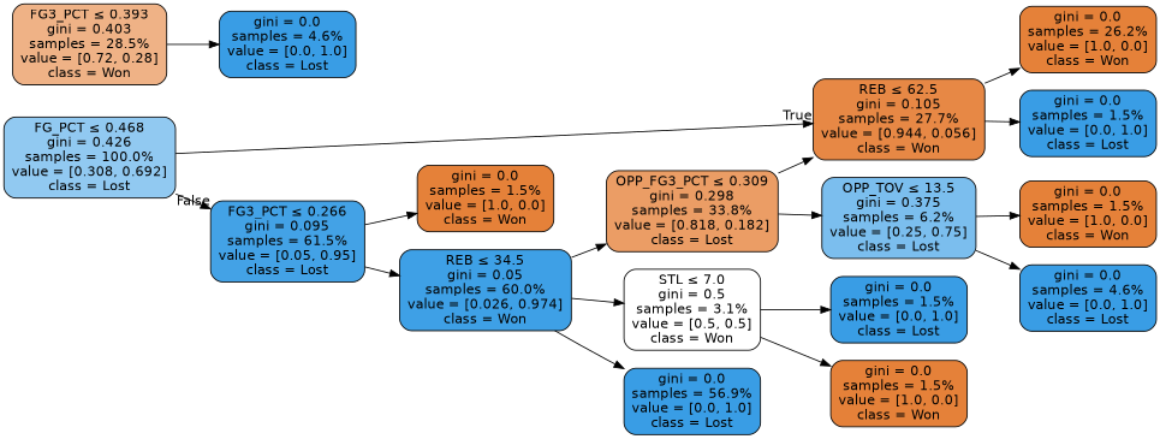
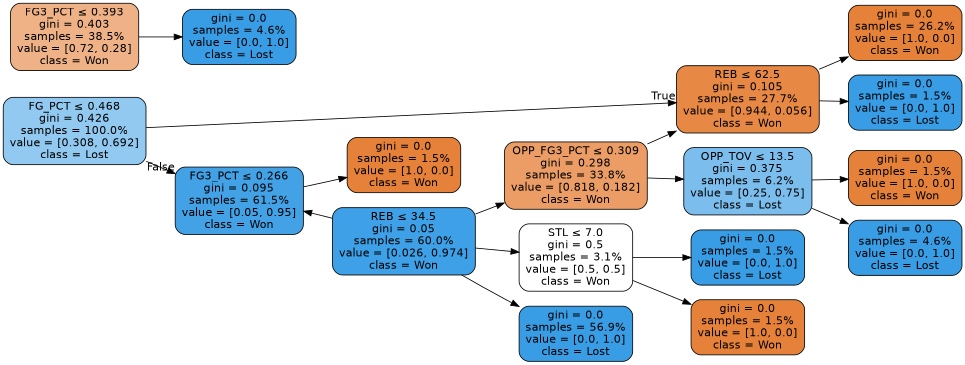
  digraph {
    rankdir=LR
    node [color=black fillcolor="#399de5" fontname=helvetica shape=box style="filled, rounded"]
    edge [fontname=helvetica]
    n1 [fillcolor="#91c9f1" label=<FG_PCT &le; 0.468<br/>gini = 0.426<br/>samples = 100.0%<br/>value = [0.308, 0.692]<br/>class = Lost>]
-   n2 [fillcolor="#43a2e6" label=<FG3_PCT &le; 0.266<br/>gini = 0.095<br/>samples = 61.5%<br/>value = [0.05, 0.95]<br/>class = Lost>]
+   n2 [fillcolor="#43a2e6" label=<FG3_PCT &le; 0.266<br/>gini = 0.095<br/>samples = 61.5%<br/>value = [0.05, 0.95]<br/>class = Won>]
    n3 [fillcolor="#e78845" label=<REB &le; 62.5<br/>gini = 0.105<br/>samples = 27.7%<br/>value = [0.944, 0.056]<br/>class = Won>]
-   n4 [fillcolor="#efb286" label=<FG3_PCT &le; 0.393<br/>gini = 0.403<br/>samples = 28.5%<br/>value = [0.72, 0.28]<br/>class = Won>]
+   n4 [fillcolor="#efb286" label=<FG3_PCT &le; 0.393<br/>gini = 0.403<br/>samples = 38.5%<br/>value = [0.72, 0.28]<br/>class = Won>]
    n5 [label=<gini = 0.0<br/>samples = 4.6%<br/>value = [0.0, 1.0]<br/>class = Lost>]
    n6 [fillcolor="#e58139" label=<gini = 0.0<br/>samples = 1.5%<br/>value = [1.0, 0.0]<br/>class = Won>]
    n7 [fillcolor="#3ea0e6" label=<REB &le; 34.5<br/>gini = 0.05<br/>samples = 60.0%<br/>value = [0.026, 0.974]<br/>class = Won>]
-   n8 [fillcolor="#eb9d65" label=<OPP_FG3_PCT &le; 0.309<br/>gini = 0.298<br/>samples = 33.8%<br/>value = [0.818, 0.182]<br/>class = Lost>]
+   n8 [fillcolor="#eb9d65" label=<OPP_FG3_PCT &le; 0.309<br/>gini = 0.298<br/>samples = 33.8%<br/>value = [0.818, 0.182]<br/>class = Won>]
    n9 [fillcolor="#7bbeee" label=<OPP_TOV &le; 13.5<br/>gini = 0.375<br/>samples = 6.2%<br/>value = [0.25, 0.75]<br/>class = Lost>]
    n10 [fillcolor="#e58139" label=<gini = 0.0<br/>samples = 1.5%<br/>value = [1.0, 0.0]<br/>class = Won>]
    n11 [label=<gini = 0.0<br/>samples = 4.6%<br/>value = [0.0, 1.0]<br/>class = Lost>]
    n12 [fillcolor="#e58139" label=<gini = 0.0<br/>samples = 26.2%<br/>value = [1.0, 0.0]<br/>class = Won>]
    n13 [label=<gini = 0.0<br/>samples = 1.5%<br/>value = [0.0, 1.0]<br/>class = Lost>]
    n14 [fillcolor="#ffffff" label=<STL &le; 7.0<br/>gini = 0.5<br/>samples = 3.1%<br/>value = [0.5, 0.5]<br/>class = Won>]
    n15 [label=<gini = 0.0<br/>samples = 56.9%<br/>value = [0.0, 1.0]<br/>class = Lost>]
    n16 [label=<gini = 0.0<br/>samples = 1.5%<br/>value = [0.0, 1.0]<br/>class = Lost>]
    n17 [fillcolor="#e58139" label=<gini = 0.0<br/>samples = 1.5%<br/>value = [1.0, 0.0]<br/>class = Won>]
    n1 -> n2 [headlabel=False labelangle=-45 labeldistance=2.5]
    n1 -> n3 [headlabel=True labelangle=45 labeldistance=2.5]
    n2 -> n6
-   n2 -> n7
+   n7 -> n2
    n3 -> n12
    n3 -> n13
    n4 -> n5
    n7 -> n8
    n7 -> n14
    n7 -> n15
    n8 -> n3
    n8 -> n9
    n9 -> n10
    n9 -> n11
    n14 -> n16
    n14 -> n17
  }
